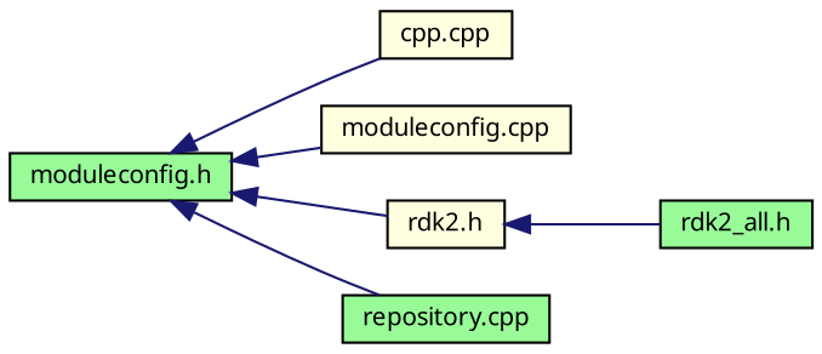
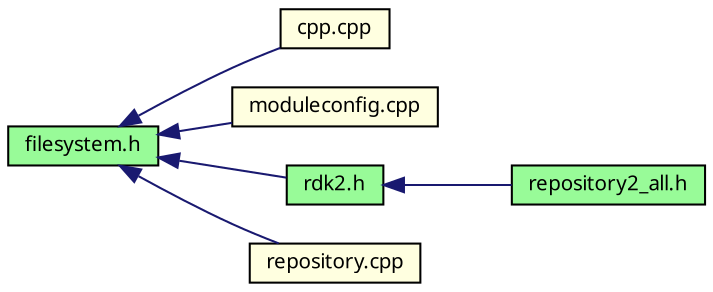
  digraph {
    rankdir=LR
    node [color=black fillcolor=palegreen fontname="FreeSans.ttf" fontsize=10 shape=record style=filled]
    edge [color=midnightblue dir=back fontname="FreeSans.ttf" fontsize=10 labelfontname="FreeSans.ttf" labelfontsize=10 style=solid]
-   n1 [fontcolor=black height=0.2 label="moduleconfig.h" width=0.4]
+   n1 [fontcolor=black height=0.2 label="filesystem.h" width=0.4]
    n2 [fillcolor=lightyellow height=0.2 label="cpp.cpp" width=0.4]
    n3 [fillcolor=lightyellow height=0.2 label="moduleconfig.cpp" width=0.4]
-   n4 [fillcolor=lightyellow height=0.2 label="rdk2.h" width=0.4]
-   n5 [height=0.2 label="repository.cpp" width=0.4]
-   n6 [height=0.2 label="rdk2_all.h" width=0.4]
+   n4 [height=0.2 label="rdk2.h" width=0.4]
+   n5 [fillcolor=lightyellow height=0.2 label="repository.cpp" width=0.4]
+   n6 [height=0.2 label="repository2_all.h" width=0.4]
    n1 -> n2
    n1 -> n3
    n1 -> n4
    n1 -> n5
    n4 -> n6
  }
